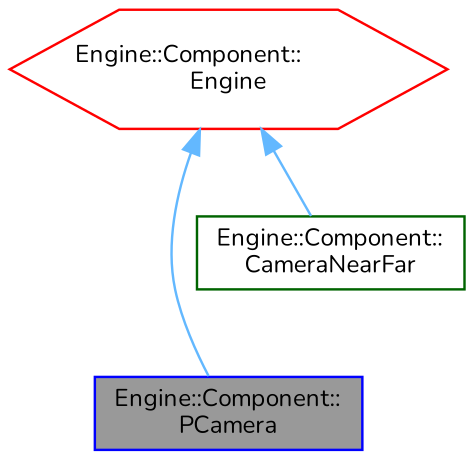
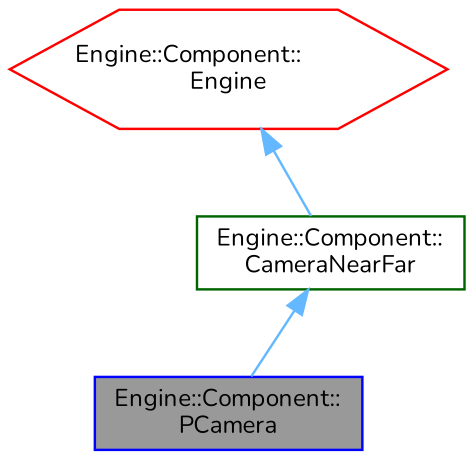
  digraph {
    fontname=Nunito
    node [fillcolor=white fontname=Nunito fontsize=10 shape=box style=filled]
    edge [color=steelblue1 dir=back fontname=Nunito fontsize=10 labelfontname=Helvetica labelfontsize=10 style=solid]
    n1 [color=blue fillcolor=grey60 fontcolor=black height=0.2 label="Engine::Component::\lPCamera" width=0.4]
    n2 [color=darkgreen height=0.2 label="Engine::Component::\lCameraNearFar" width=0.4]
    n3 [color=red height=0.2 label="Engine::Component::\lEngine" shape=hexagon width=0.4]
-   n3 -> n1
+   n2 -> n1
    n3 -> n2
  }
